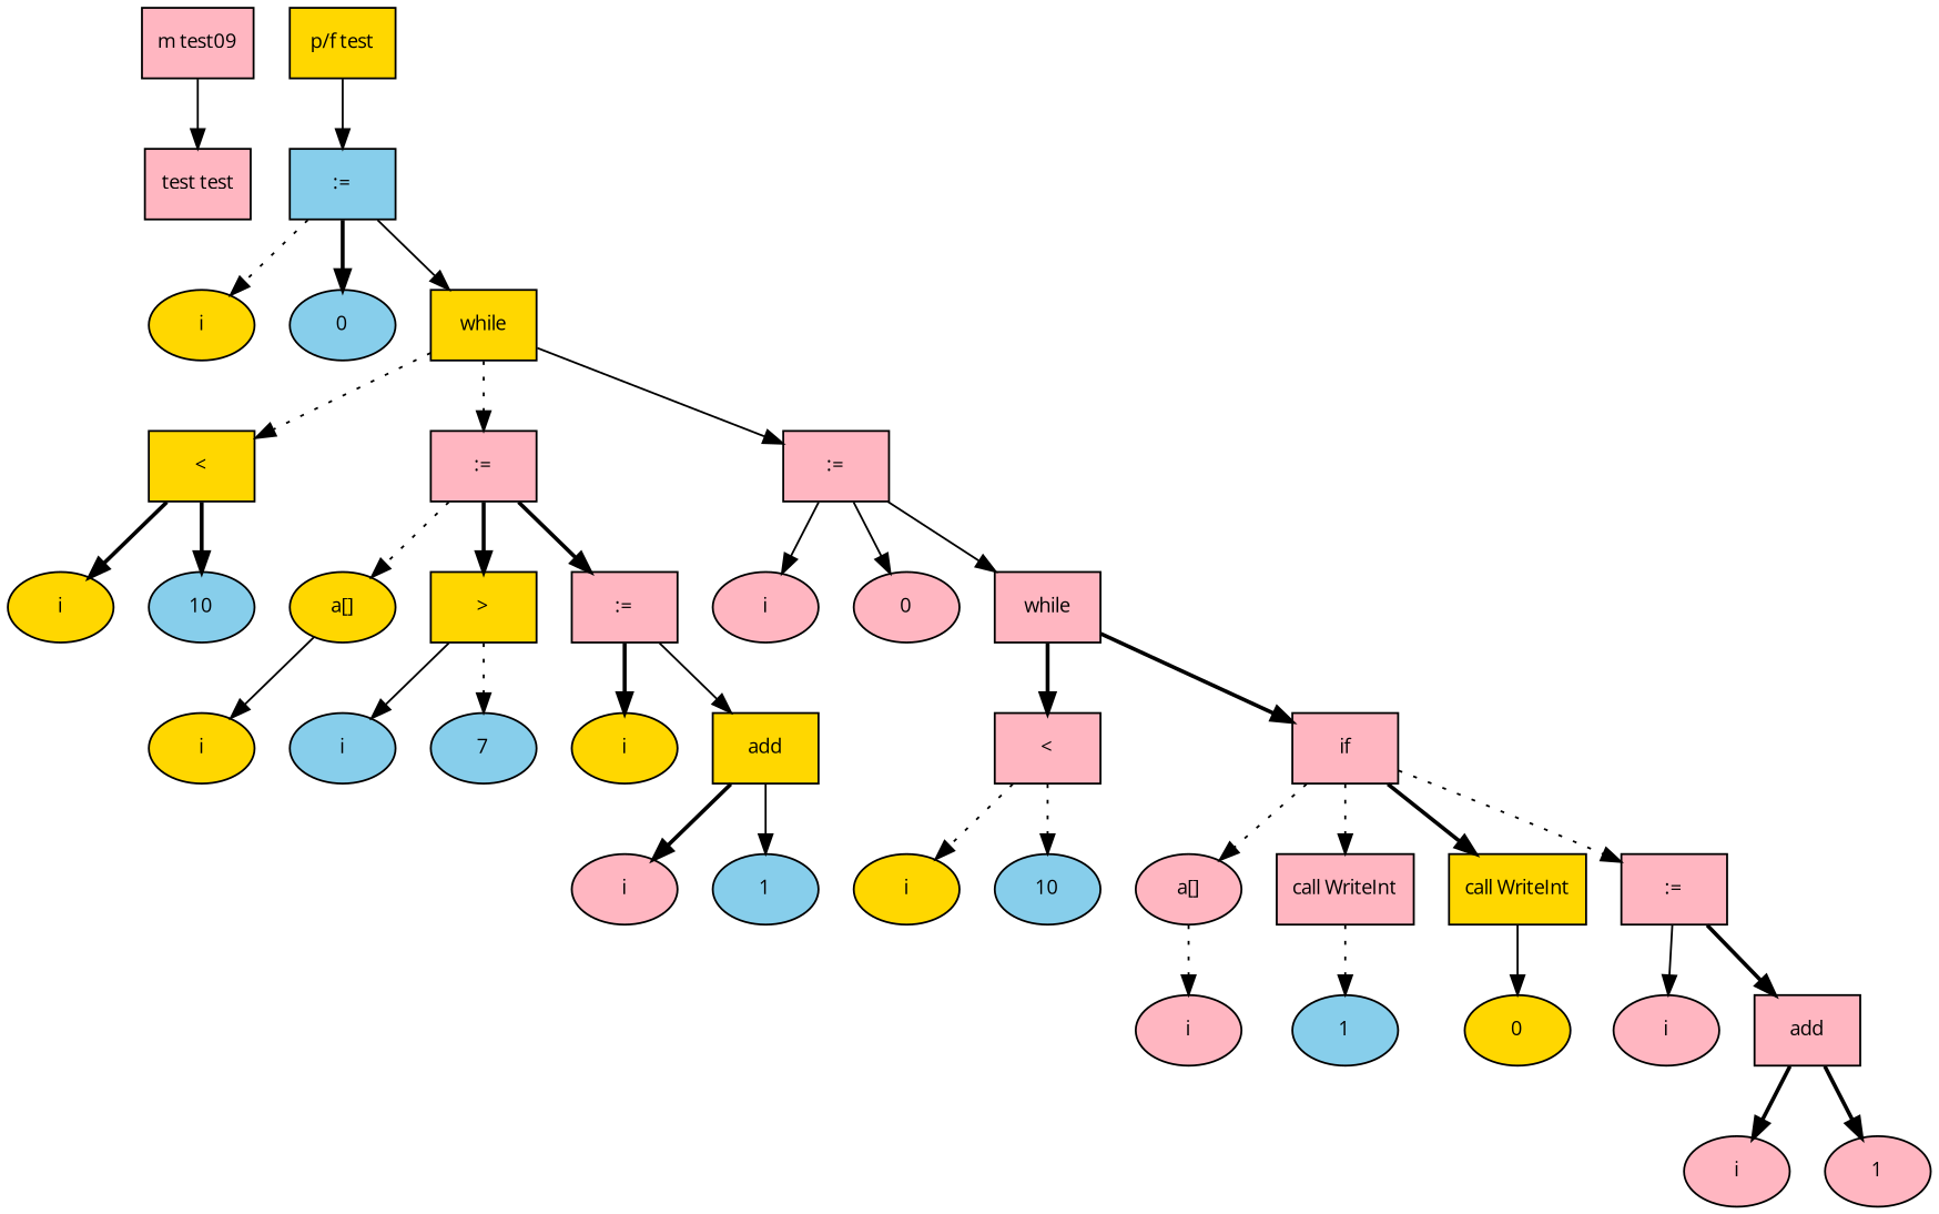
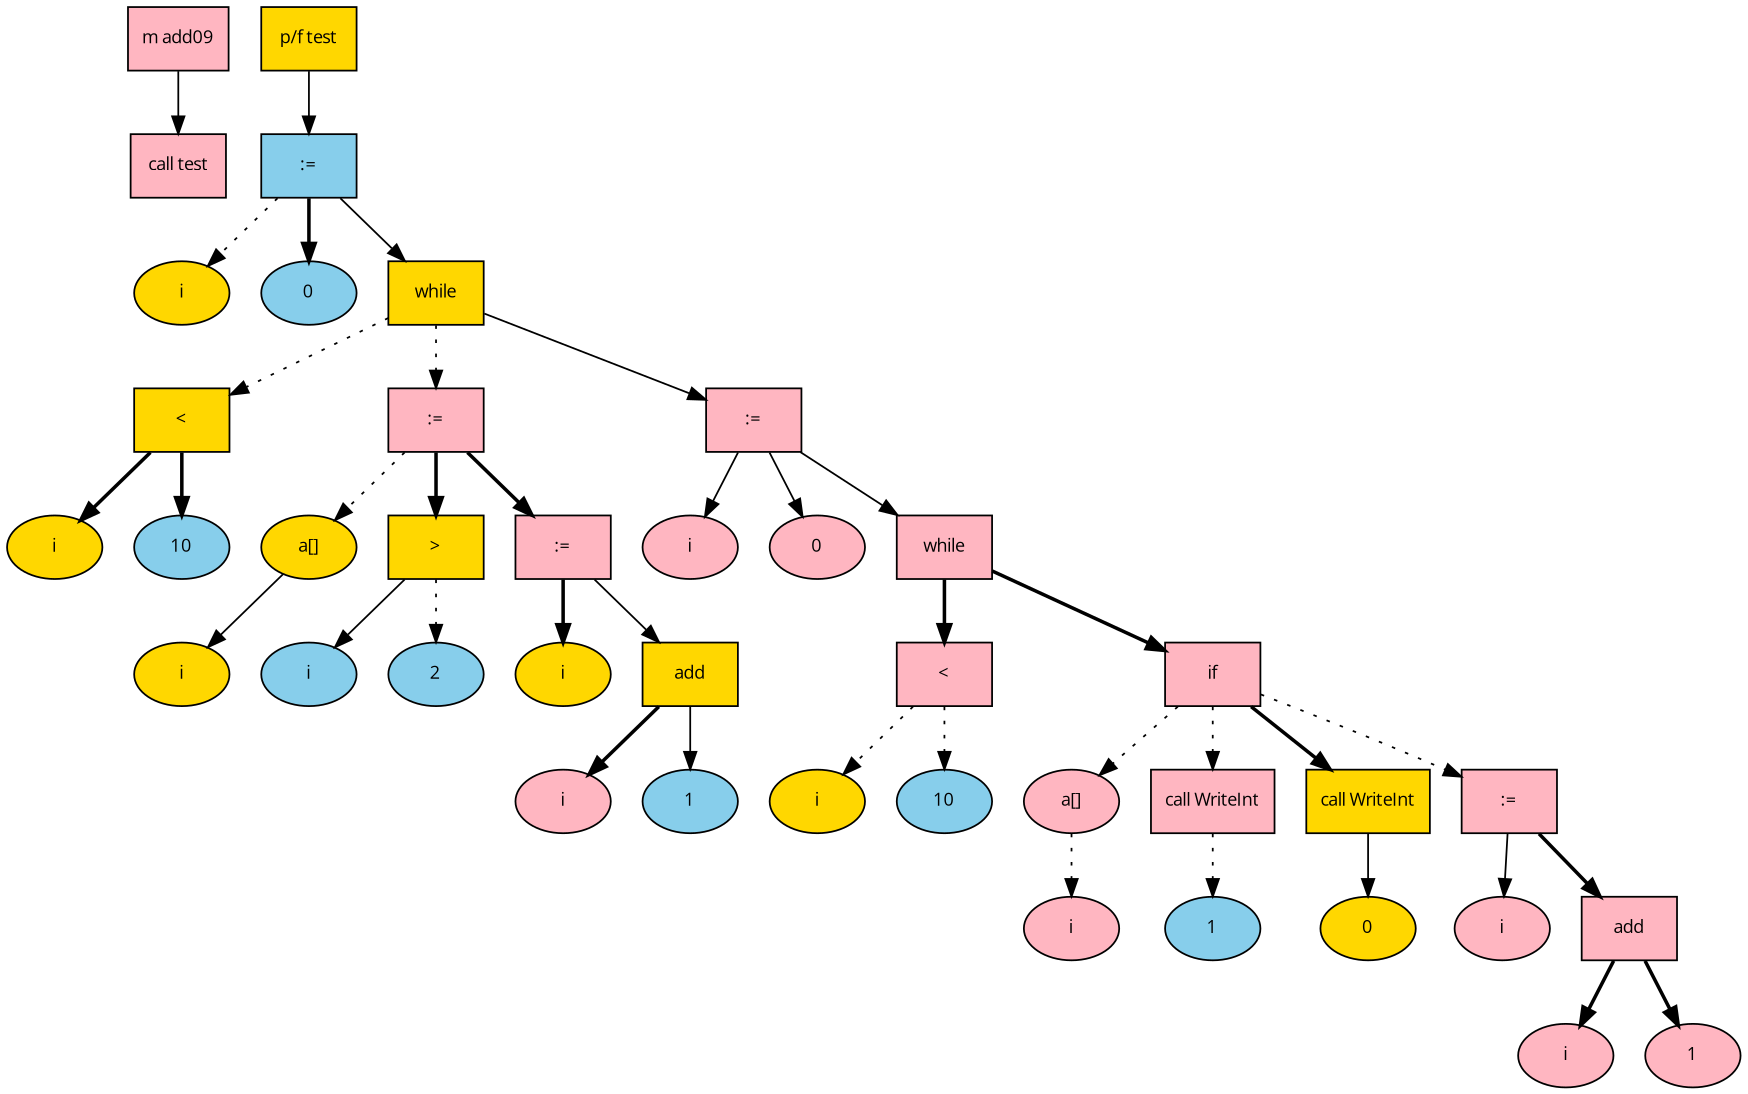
  digraph {
    fontname="Open Sans"
    fontsize=10
    node [fillcolor=lightpink fontname="Open Sans" fontsize=10 shape=ellipse style=filled]
    edge [fontname="Open Sans" fontsize=10 style=solid]
-   n1 [label="m test09" shape=box]
-   n2 [label="test test" shape=box]
+   n1 [label="m add09" shape=box]
+   n2 [label="call test" shape=box]
    n3 [fillcolor=gold label="p/f test" shape=box]
    n4 [fillcolor=skyblue label=":=" shape=box]
    n5 [fillcolor=gold label=i]
    n6 [fillcolor=skyblue label=0]
    n7 [fillcolor=gold label=while shape=box]
    n8 [fillcolor=gold label="<" shape=box]
    n9 [label=":=" shape=box]
    n10 [label=":=" shape=box]
    n11 [fillcolor=gold label=i]
    n12 [fillcolor=skyblue label=10]
    n13 [fillcolor=gold label="a[]"]
    n14 [fillcolor=gold label=">" shape=box]
    n15 [label=":=" shape=box]
    n16 [label=i]
    n17 [label=0]
    n18 [label=while shape=box]
    n19 [fillcolor=gold label=i]
    n20 [fillcolor=skyblue label=i]
-   n21 [fillcolor=skyblue label=7]
+   n21 [fillcolor=skyblue label=2]
    n22 [fillcolor=gold label=i]
    n23 [fillcolor=gold label=add shape=box]
    n24 [label=i]
    n25 [fillcolor=skyblue label=1]
    n26 [label="<" shape=box]
    n27 [label=if shape=box]
    n28 [fillcolor=gold label=i]
    n29 [fillcolor=skyblue label=10]
    n30 [label="a[]"]
    n31 [label="call WriteInt" shape=box]
    n32 [fillcolor=gold label="call WriteInt" shape=box]
    n33 [label=":=" shape=box]
    n34 [label=i]
    n35 [fillcolor=skyblue label=1]
    n36 [fillcolor=gold label=0]
    n37 [label=i]
    n38 [label=add shape=box]
    n39 [label=i]
    n40 [label=1]
    n1 -> n2
    n3 -> n4
    n4 -> n5 [style=dotted]
    n4 -> n6 [style=bold]
    n4 -> n7
    n7 -> n8 [style=dotted]
    n7 -> n9 [style=dotted]
    n7 -> n10
    n8 -> n11 [style=bold]
    n8 -> n12 [style=bold]
    n9 -> n13 [style=dotted]
    n9 -> n14 [style=bold]
    n9 -> n15 [style=bold]
    n10 -> n16
    n10 -> n17
    n10 -> n18
    n13 -> n19
    n14 -> n20
    n14 -> n21 [style=dotted]
    n15 -> n22 [style=bold]
    n15 -> n23
    n18 -> n26 [style=bold]
    n18 -> n27 [style=bold]
    n23 -> n24 [style=bold]
    n23 -> n25
    n26 -> n28 [style=dotted]
    n26 -> n29 [style=dotted]
    n27 -> n30 [style=dotted]
    n27 -> n31 [style=dotted]
    n27 -> n32 [style=bold]
    n27 -> n33 [style=dotted]
    n30 -> n34 [style=dotted]
    n31 -> n35 [style=dotted]
    n32 -> n36
    n33 -> n37
    n33 -> n38 [style=bold]
    n38 -> n39 [style=bold]
    n38 -> n40 [style=bold]
  }
